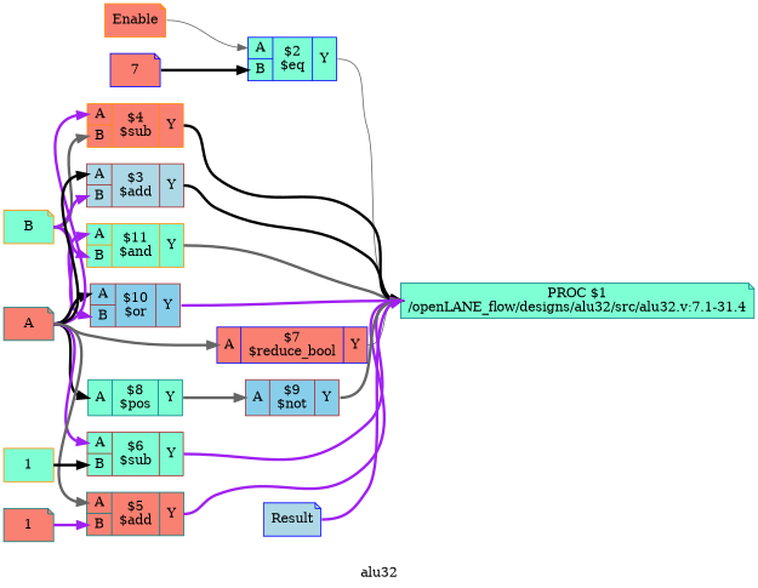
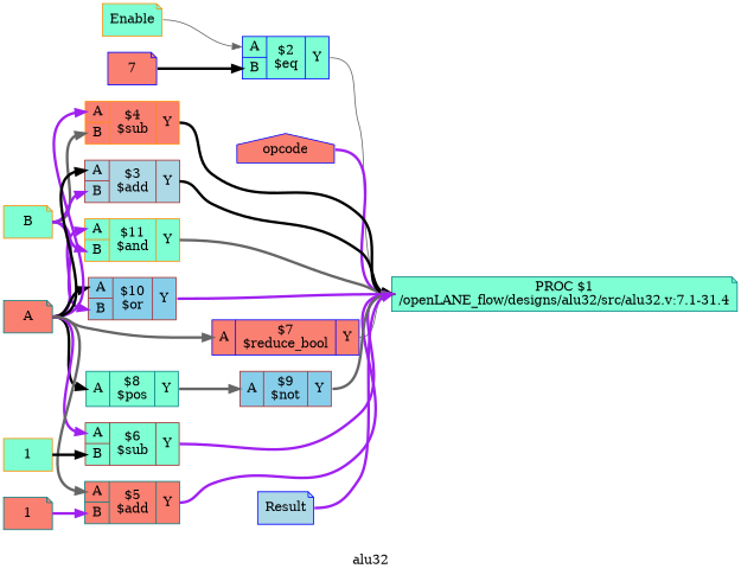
  digraph {
    label=alu32
    rankdir=LR
    remincross=true
    node [color=darkorange fillcolor=aquamarine shape=record style=filled]
    edge [color=purple headport=w tailport=e style="setlinewidth(3)"]
-   n1 [fillcolor=salmon fontcolor=black label=Enable shape=note]
+   n1 [fontcolor=black label=Enable shape=note]
    n2 [color=blue label="{{<p18> A|<p17> B}|$2\n$eq|{<p20> Y}}"]
    n3 [color=teal label="PROC $1\n/openLANE_flow/designs/alu32/src/alu32.v:7.1-31.4" shape=note style="rounded,filled"]
+   n4 [color=blue fillcolor=salmon fontcolor=black label=opcode shape=house]
    n5 [fontcolor=black label=B shape=note]
    n6 [label="{{<p18> A|<p17> B}|$11\n$and|{<p20> Y}}"]
    n7 [color=brown fillcolor=skyblue label="{{<p18> A|<p17> B}|$10\n$or|{<p20> Y}}"]
    n8 [fillcolor=salmon label="{{<p18> A|<p17> B}|$4\n$sub|{<p20> Y}}"]
    n9 [color=brown fillcolor=lightblue label="{{<p18> A|<p17> B}|$3\n$add|{<p20> Y}}"]
    n10 [color=teal fillcolor=salmon fontcolor=black label=A shape=note]
    n11 [color=teal label="{{<p18> A}|$8\n$pos|{<p20> Y}}"]
    n12 [color=blue fillcolor=salmon label="{{<p18> A}|$7\n$reduce_bool|{<p20> Y}}"]
    n13 [color=brown label="{{<p18> A|<p17> B}|$6\n$sub|{<p20> Y}}"]
    n14 [color=teal fillcolor=salmon label="{{<p18> A|<p17> B}|$5\n$add|{<p20> Y}}"]
    n15 [color=brown fillcolor=skyblue label="{{<p18> A}|$9\n$not|{<p20> Y}}"]
    n16 [color=blue fillcolor=lightblue fontcolor=black label=Result shape=note]
    n17 [label=1 shape=box]
    n18 [color=teal fillcolor=salmon label=1 shape=note]
    n19 [color=blue fillcolor=salmon label=7 shape=note]
    n1 -> n2 [color=gray40 headport="p18:w" style=""]
    n2 -> n3 [color=gray40 tailport="p20:e" style=""]
+   n4 -> n3
    n5 -> n6 [headport="p17:w"]
    n5 -> n7 [headport="p17:w"]
    n5 -> n8 [color=gray40 headport="p17:w"]
    n5 -> n9 [headport="p17:w"]
    n6 -> n3 [color=gray40 tailport="p20:e"]
    n7 -> n3 [tailport="p20:e"]
    n8 -> n3 [color=black tailport="p20:e"]
    n9 -> n3 [color=black tailport="p20:e"]
    n10 -> n6 [headport="p18:w"]
    n10 -> n7 [color=black headport="p18:w"]
    n10 -> n8 [headport="p18:w"]
    n10 -> n9 [color=black headport="p18:w"]
    n10 -> n11 [color=black headport="p18:w"]
    n10 -> n12 [color=gray40 headport="p18:w"]
    n10 -> n13 [headport="p18:w"]
    n10 -> n14 [color=gray40 headport="p18:w"]
    n11 -> n15 [color=gray40 headport="p18:w" tailport="p20:e"]
    n12 -> n3 [color=gray40 tailport="p20:e" style=""]
    n13 -> n3 [tailport="p20:e"]
    n14 -> n3 [tailport="p20:e"]
    n15 -> n3 [color=gray40 tailport="p20:e"]
    n16 -> n3
    n17 -> n13 [color=black headport="p17:w"]
    n18 -> n14 [headport="p17:w"]
    n19 -> n2 [color=black headport="p17:w"]
  }
